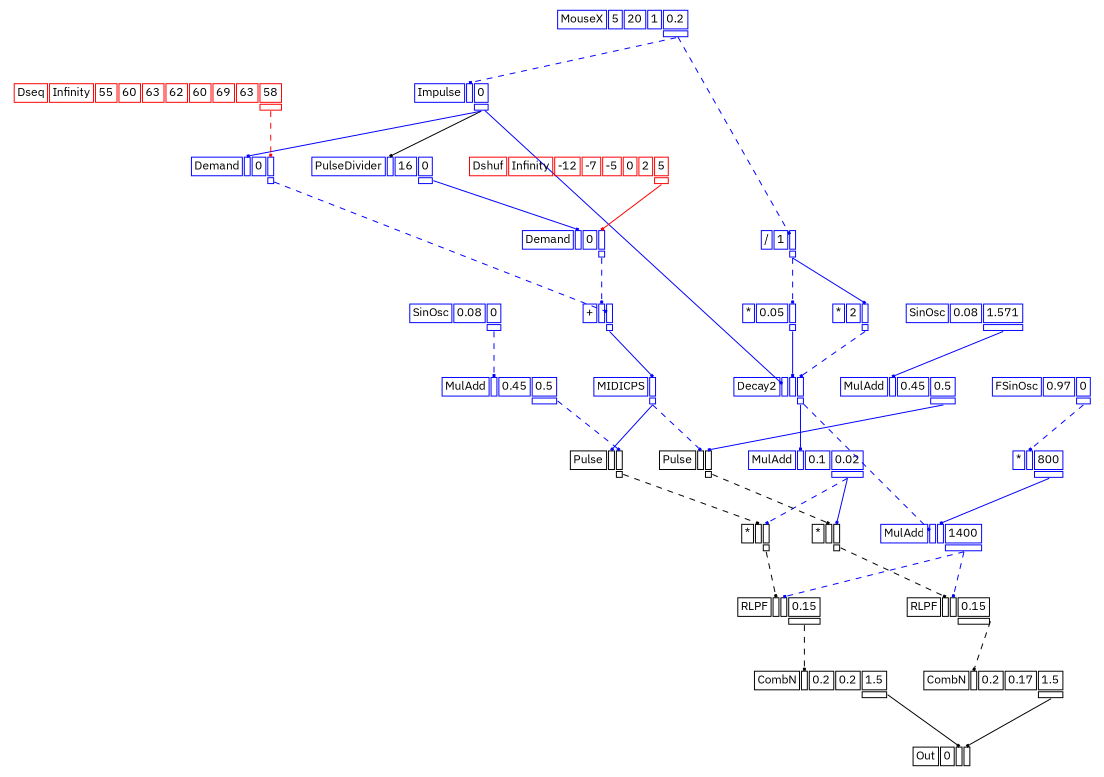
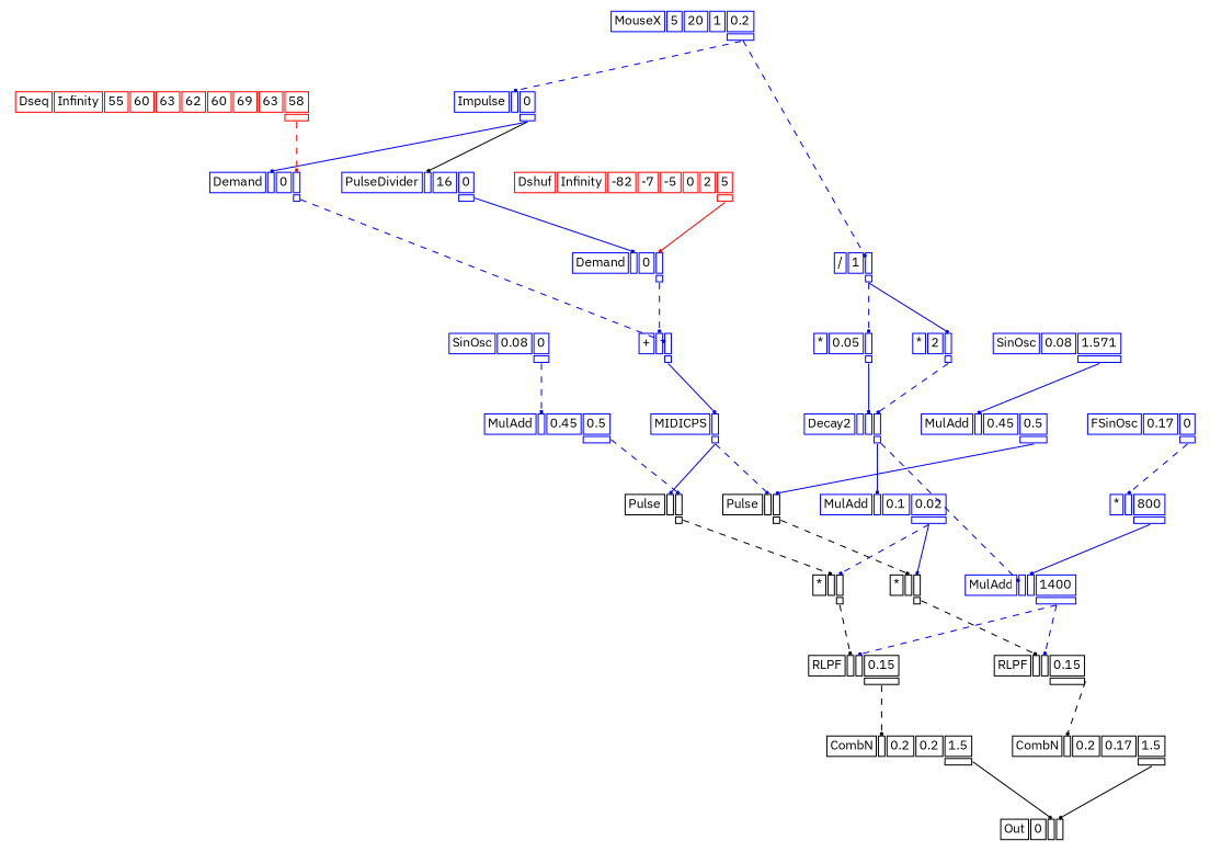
  digraph {
    fontname="IBM Plex Sans"
    splines=false
    node [color=blue fontname="IBM Plex Sans" fontsize=12 shape=plaintext]
    edge [arrowhead=box arrowsize=0.25 color=blue fontname="IBM Plex Sans" headport=i_0 style=dashed tailport=o_0]
    n1 [label=<<TABLE BORDER="0" CELLBORDER="1"><TR><TD>MouseX</TD><TD>5</TD><TD>20</TD><TD>1</TD><TD>0.2</TD></TR><TR><TD BORDER="0"></TD><TD BORDER="0"></TD><TD BORDER="0"></TD><TD BORDER="0"></TD><TD PORT="o_0"></TD></TR></TABLE>>]
    n2 [label=<<TABLE BORDER="0" CELLBORDER="1"><TR><TD>/</TD><TD>1</TD><TD PORT="i_1"></TD></TR><TR><TD BORDER="0"></TD><TD BORDER="0"></TD><TD PORT="o_0"></TD></TR></TABLE>>]
    n3 [label=<<TABLE BORDER="0" CELLBORDER="1"><TR><TD>Impulse</TD><TD PORT="i_0"></TD><TD>0</TD></TR><TR><TD BORDER="0"></TD><TD BORDER="0"></TD><TD PORT="o_0"></TD></TR></TABLE>>]
    n4 [label=<<TABLE BORDER="0" CELLBORDER="1"><TR><TD>*</TD><TD>0.05</TD><TD PORT="i_1"></TD></TR><TR><TD BORDER="0"></TD><TD BORDER="0"></TD><TD PORT="o_0"></TD></TR></TABLE>>]
    n5 [label=<<TABLE BORDER="0" CELLBORDER="1"><TR><TD>*</TD><TD>2</TD><TD PORT="i_1"></TD></TR><TR><TD BORDER="0"></TD><TD BORDER="0"></TD><TD PORT="o_0"></TD></TR></TABLE>>]
    n6 [label=<<TABLE BORDER="0" CELLBORDER="1"><TR><TD>Decay2</TD><TD PORT="i_0"></TD><TD PORT="i_1"></TD><TD PORT="i_2"></TD></TR><TR><TD BORDER="0"></TD><TD BORDER="0"></TD><TD BORDER="0"></TD><TD PORT="o_0"></TD></TR></TABLE>>]
    n7 [label=<<TABLE BORDER="0" CELLBORDER="1"><TR><TD>PulseDivider</TD><TD PORT="i_0"></TD><TD>16</TD><TD>0</TD></TR><TR><TD BORDER="0"></TD><TD BORDER="0"></TD><TD BORDER="0"></TD><TD PORT="o_0"></TD></TR></TABLE>>]
    n8 [label=<<TABLE BORDER="0" CELLBORDER="1"><TR><TD>Demand</TD><TD PORT="i_0"></TD><TD>0</TD><TD PORT="i_2"></TD></TR><TR><TD BORDER="0"></TD><TD BORDER="0"></TD><TD BORDER="0"></TD><TD PORT="o_0"></TD></TR></TABLE>>]
    n9 [label=<<TABLE BORDER="0" CELLBORDER="1"><TR><TD>MulAdd</TD><TD PORT="i_0"></TD><TD>0.1</TD><TD>0.02</TD></TR><TR><TD BORDER="0"></TD><TD BORDER="0"></TD><TD BORDER="0"></TD><TD PORT="o_0"></TD></TR></TABLE>>]
    n10 [label=<<TABLE BORDER="0" CELLBORDER="1"><TR><TD>MulAdd</TD><TD PORT="i_0"></TD><TD PORT="i_1"></TD><TD>1400</TD></TR><TR><TD BORDER="0"></TD><TD BORDER="0"></TD><TD BORDER="0"></TD><TD PORT="o_0"></TD></TR></TABLE>>]
    n11 [label=<<TABLE BORDER="0" CELLBORDER="1"><TR><TD>Demand</TD><TD PORT="i_0"></TD><TD>0</TD><TD PORT="i_2"></TD></TR><TR><TD BORDER="0"></TD><TD BORDER="0"></TD><TD BORDER="0"></TD><TD PORT="o_0"></TD></TR></TABLE>>]
    n12 [label=<<TABLE BORDER="0" CELLBORDER="1"><TR><TD>+</TD><TD PORT="i_0"></TD><TD PORT="i_1"></TD></TR><TR><TD BORDER="0"></TD><TD BORDER="0"></TD><TD PORT="o_0"></TD></TR></TABLE>>]
    n13 [color=black label=<<TABLE BORDER="0" CELLBORDER="1"><TR><TD>*</TD><TD PORT="i_0"></TD><TD PORT="i_1"></TD></TR><TR><TD BORDER="0"></TD><TD BORDER="0"></TD><TD PORT="o_0"></TD></TR></TABLE>>]
    n14 [color=black label=<<TABLE BORDER="0" CELLBORDER="1"><TR><TD>*</TD><TD PORT="i_0"></TD><TD PORT="i_1"></TD></TR><TR><TD BORDER="0"></TD><TD BORDER="0"></TD><TD PORT="o_0"></TD></TR></TABLE>>]
    n15 [color=black label=<<TABLE BORDER="0" CELLBORDER="1"><TR><TD>RLPF</TD><TD PORT="i_0"></TD><TD PORT="i_1"></TD><TD>0.15</TD></TR><TR><TD BORDER="0"></TD><TD BORDER="0"></TD><TD BORDER="0"></TD><TD PORT="o_0"></TD></TR></TABLE>>]
    n16 [color=black label=<<TABLE BORDER="0" CELLBORDER="1"><TR><TD>RLPF</TD><TD PORT="i_0"></TD><TD PORT="i_1"></TD><TD>0.15</TD></TR><TR><TD BORDER="0"></TD><TD BORDER="0"></TD><TD BORDER="0"></TD><TD PORT="o_0"></TD></TR></TABLE>>]
    n17 [color=red label=<<TABLE BORDER="0" CELLBORDER="1"><TR><TD>Dseq</TD><TD>Infinity</TD><TD>55</TD><TD>60</TD><TD>63</TD><TD>62</TD><TD>60</TD><TD>69</TD><TD>63</TD><TD>58</TD></TR><TR><TD BORDER="0"></TD><TD BORDER="0"></TD><TD BORDER="0"></TD><TD BORDER="0"></TD><TD BORDER="0"></TD><TD BORDER="0"></TD><TD BORDER="0"></TD><TD BORDER="0"></TD><TD BORDER="0"></TD><TD PORT="o_0"></TD></TR></TABLE>>]
    n18 [label=<<TABLE BORDER="0" CELLBORDER="1"><TR><TD>MIDICPS</TD><TD PORT="i_0"></TD></TR><TR><TD BORDER="0"></TD><TD PORT="o_0"></TD></TR></TABLE>>]
-   n19 [color=red label=<<TABLE BORDER="0" CELLBORDER="1"><TR><TD>Dshuf</TD><TD>Infinity</TD><TD>-12</TD><TD>-7</TD><TD>-5</TD><TD>0</TD><TD>2</TD><TD>5</TD></TR><TR><TD BORDER="0"></TD><TD BORDER="0"></TD><TD BORDER="0"></TD><TD BORDER="0"></TD><TD BORDER="0"></TD><TD BORDER="0"></TD><TD BORDER="0"></TD><TD PORT="o_0"></TD></TR></TABLE>>]
+   n19 [color=red label=<<TABLE BORDER="0" CELLBORDER="1"><TR><TD>Dshuf</TD><TD>Infinity</TD><TD>-82</TD><TD>-7</TD><TD>-5</TD><TD>0</TD><TD>2</TD><TD>5</TD></TR><TR><TD BORDER="0"></TD><TD BORDER="0"></TD><TD BORDER="0"></TD><TD BORDER="0"></TD><TD BORDER="0"></TD><TD BORDER="0"></TD><TD BORDER="0"></TD><TD PORT="o_0"></TD></TR></TABLE>>]
    n20 [color=black label=<<TABLE BORDER="0" CELLBORDER="1"><TR><TD>Pulse</TD><TD PORT="i_0"></TD><TD PORT="i_1"></TD></TR><TR><TD BORDER="0"></TD><TD BORDER="0"></TD><TD PORT="o_0"></TD></TR></TABLE>>]
    n21 [color=black label=<<TABLE BORDER="0" CELLBORDER="1"><TR><TD>Pulse</TD><TD PORT="i_0"></TD><TD PORT="i_1"></TD></TR><TR><TD BORDER="0"></TD><TD BORDER="0"></TD><TD PORT="o_0"></TD></TR></TABLE>>]
-   n22 [label=<<TABLE BORDER="0" CELLBORDER="1"><TR><TD>FSinOsc</TD><TD>0.97</TD><TD>0</TD></TR><TR><TD BORDER="0"></TD><TD BORDER="0"></TD><TD PORT="o_0"></TD></TR></TABLE>>]
+   n22 [label=<<TABLE BORDER="0" CELLBORDER="1"><TR><TD>FSinOsc</TD><TD>0.17</TD><TD>0</TD></TR><TR><TD BORDER="0"></TD><TD BORDER="0"></TD><TD PORT="o_0"></TD></TR></TABLE>>]
    n23 [label=<<TABLE BORDER="0" CELLBORDER="1"><TR><TD>*</TD><TD PORT="i_0"></TD><TD>800</TD></TR><TR><TD BORDER="0"></TD><TD BORDER="0"></TD><TD PORT="o_0"></TD></TR></TABLE>>]
    n24 [color=black label=<<TABLE BORDER="0" CELLBORDER="1"><TR><TD>CombN</TD><TD PORT="i_0"></TD><TD>0.2</TD><TD>0.2</TD><TD>1.5</TD></TR><TR><TD BORDER="0"></TD><TD BORDER="0"></TD><TD BORDER="0"></TD><TD BORDER="0"></TD><TD PORT="o_0"></TD></TR></TABLE>>]
    n25 [color=black label=<<TABLE BORDER="0" CELLBORDER="1"><TR><TD>CombN</TD><TD PORT="i_0"></TD><TD>0.2</TD><TD>0.17</TD><TD>1.5</TD></TR><TR><TD BORDER="0"></TD><TD BORDER="0"></TD><TD BORDER="0"></TD><TD BORDER="0"></TD><TD PORT="o_0"></TD></TR></TABLE>>]
    n26 [label=<<TABLE BORDER="0" CELLBORDER="1"><TR><TD>SinOsc</TD><TD>0.08</TD><TD>0</TD></TR><TR><TD BORDER="0"></TD><TD BORDER="0"></TD><TD PORT="o_0"></TD></TR></TABLE>>]
    n27 [label=<<TABLE BORDER="0" CELLBORDER="1"><TR><TD>MulAdd</TD><TD PORT="i_0"></TD><TD>0.45</TD><TD>0.5</TD></TR><TR><TD BORDER="0"></TD><TD BORDER="0"></TD><TD BORDER="0"></TD><TD PORT="o_0"></TD></TR></TABLE>>]
    n28 [color=black label=<<TABLE BORDER="0" CELLBORDER="1"><TR><TD>Out</TD><TD>0</TD><TD PORT="i_1"></TD><TD PORT="i_2"></TD></TR></TABLE>>]
    n29 [label=<<TABLE BORDER="0" CELLBORDER="1"><TR><TD>SinOsc</TD><TD>0.08</TD><TD>1.571</TD></TR><TR><TD BORDER="0"></TD><TD BORDER="0"></TD><TD PORT="o_0"></TD></TR></TABLE>>]
    n30 [label=<<TABLE BORDER="0" CELLBORDER="1"><TR><TD>MulAdd</TD><TD PORT="i_0"></TD><TD>0.45</TD><TD>0.5</TD></TR><TR><TD BORDER="0"></TD><TD BORDER="0"></TD><TD BORDER="0"></TD><TD PORT="o_0"></TD></TR></TABLE>>]
    n1 -> n2 [headport=i_1]
    n1 -> n3
    n2 -> n4 [headport=i_1]
    n2 -> n5 [headport=i_1 style=solid]
-   n3 -> n6 [style=solid]
    n3 -> n7 [color=black style=solid]
    n3 -> n8 [style=solid]
    n4 -> n6 [headport=i_1 style=solid]
    n5 -> n6 [headport=i_2]
    n6 -> n9 [style=solid]
    n6 -> n10
    n7 -> n11 [style=solid]
    n8 -> n12 [headport=i_1]
    n9 -> n13 [headport=i_1]
    n9 -> n14 [headport=i_1 style=solid]
    n10 -> n15 [headport=i_1]
    n10 -> n16 [headport=i_1]
    n11 -> n12
    n12 -> n18 [style=solid]
    n13 -> n15 [color=black]
    n14 -> n16 [color=black]
    n15 -> n24 [color=black]
    n16 -> n25 [color=black]
    n17 -> n8 [color=red headport=i_2]
    n18 -> n20 [style=solid]
    n18 -> n21
    n19 -> n11 [color=red headport=i_2 style=solid]
    n20 -> n13 [color=black]
    n21 -> n14 [color=black]
    n22 -> n23
    n23 -> n10 [headport=i_1 style=solid]
    n24 -> n28 [color=black headport=i_1 style=solid]
    n25 -> n28 [color=black headport=i_2 style=solid]
    n26 -> n27
    n27 -> n20 [headport=i_1]
    n29 -> n30 [style=solid]
    n30 -> n21 [headport=i_1 style=solid]
  }
